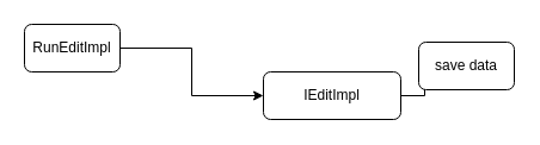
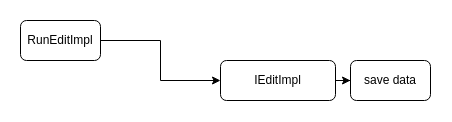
  <mxCell id="0" />
  <mxCell id="1" parent="0" />
  <mxCell id="2" style="edgeStyle=orthogonalEdgeStyle;rounded=0;orthogonalLoop=1;jettySize=auto;html=1;" edge="1" parent="1" source="3" target="5"><mxGeometry relative="1" as="geometry" /></mxCell>
  <mxCell id="3" value="RunEditImpl" style="rounded=1;whiteSpace=wrap;html=1;" vertex="1" parent="1"><mxGeometry x="20" y="20" width="80" height="40" as="geometry" /></mxCell>
  <mxCell id="4" value="" style="edgeStyle=orthogonalEdgeStyle;rounded=0;orthogonalLoop=1;jettySize=auto;html=1;" edge="1" parent="1" source="5" target="6"><mxGeometry relative="1" as="geometry" /></mxCell>
  <mxCell id="5" value="IEditImpl" style="rounded=1;whiteSpace=wrap;html=1;" vertex="1" parent="1"><mxGeometry x="220" y="60" width="115" height="40" as="geometry" /></mxCell>
- <mxCell id="6" value="save data" style="rounded=1;whiteSpace=wrap;html=1;" vertex="1" parent="1"><mxGeometry x="350" y="35" width="80" height="40" as="geometry" /></mxCell>
+ <mxCell id="6" value="save data" style="rounded=1;whiteSpace=wrap;html=1;" vertex="1" parent="1"><mxGeometry x="350" y="60" width="80" height="40" as="geometry" /></mxCell>
